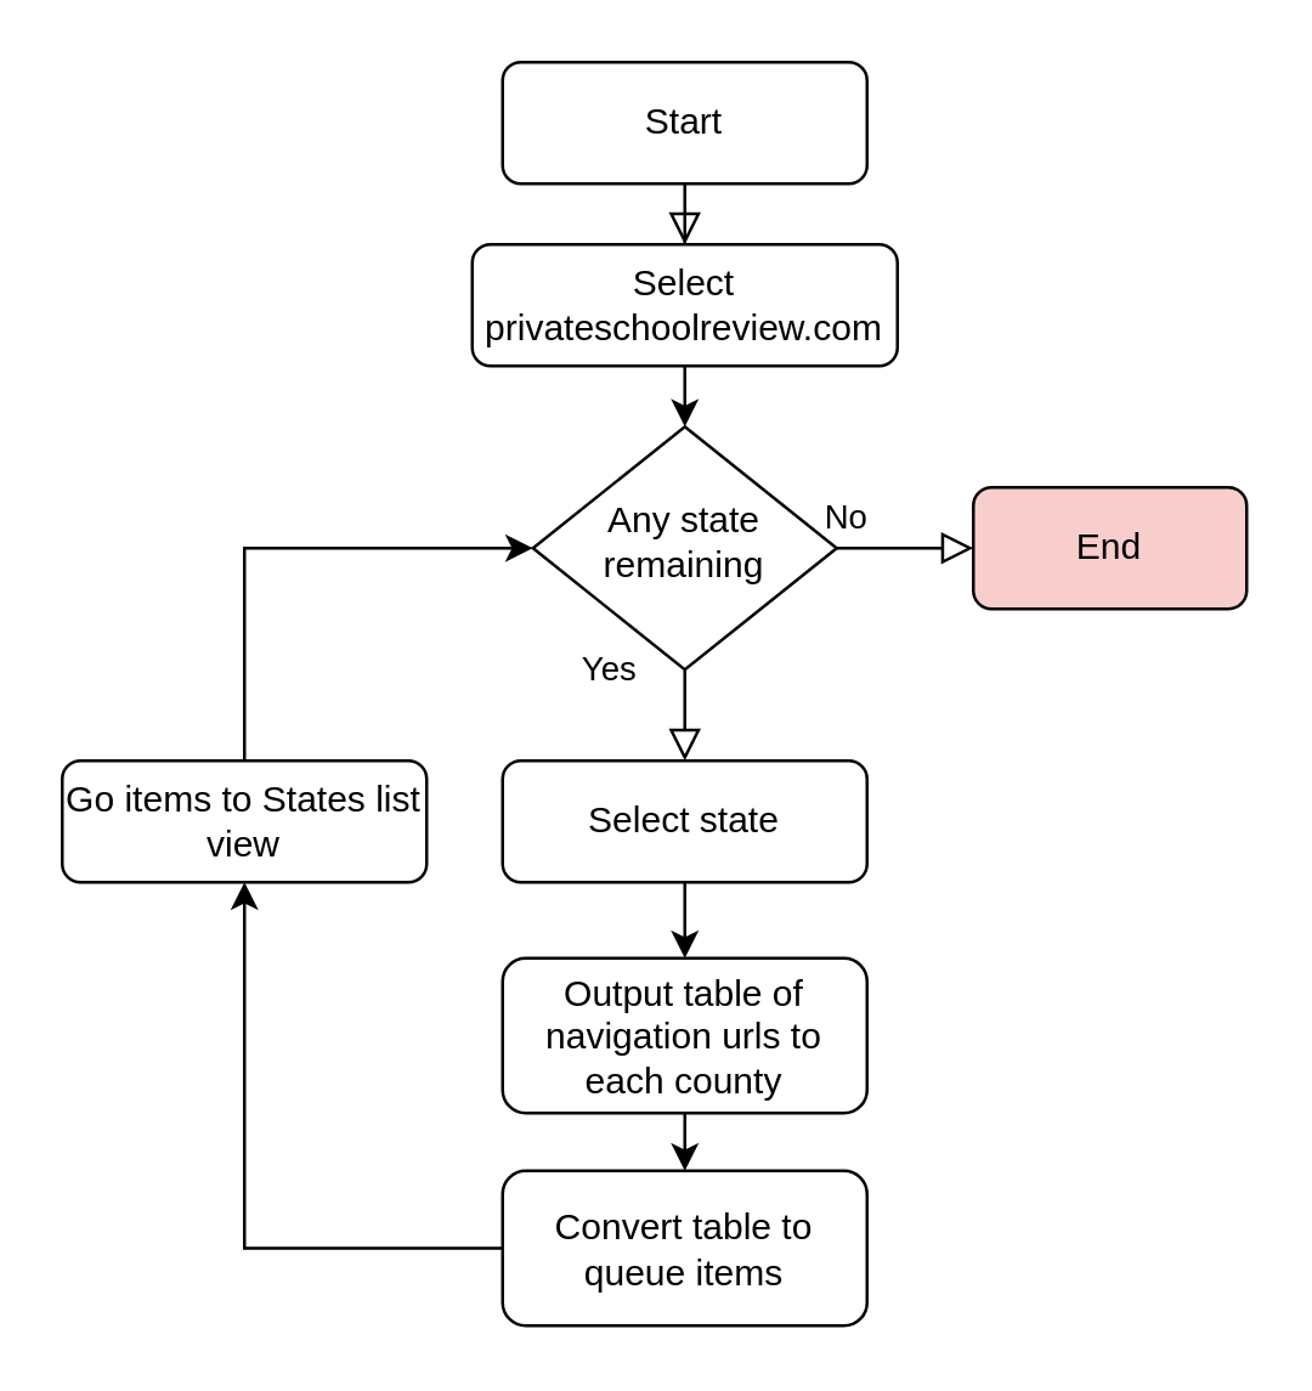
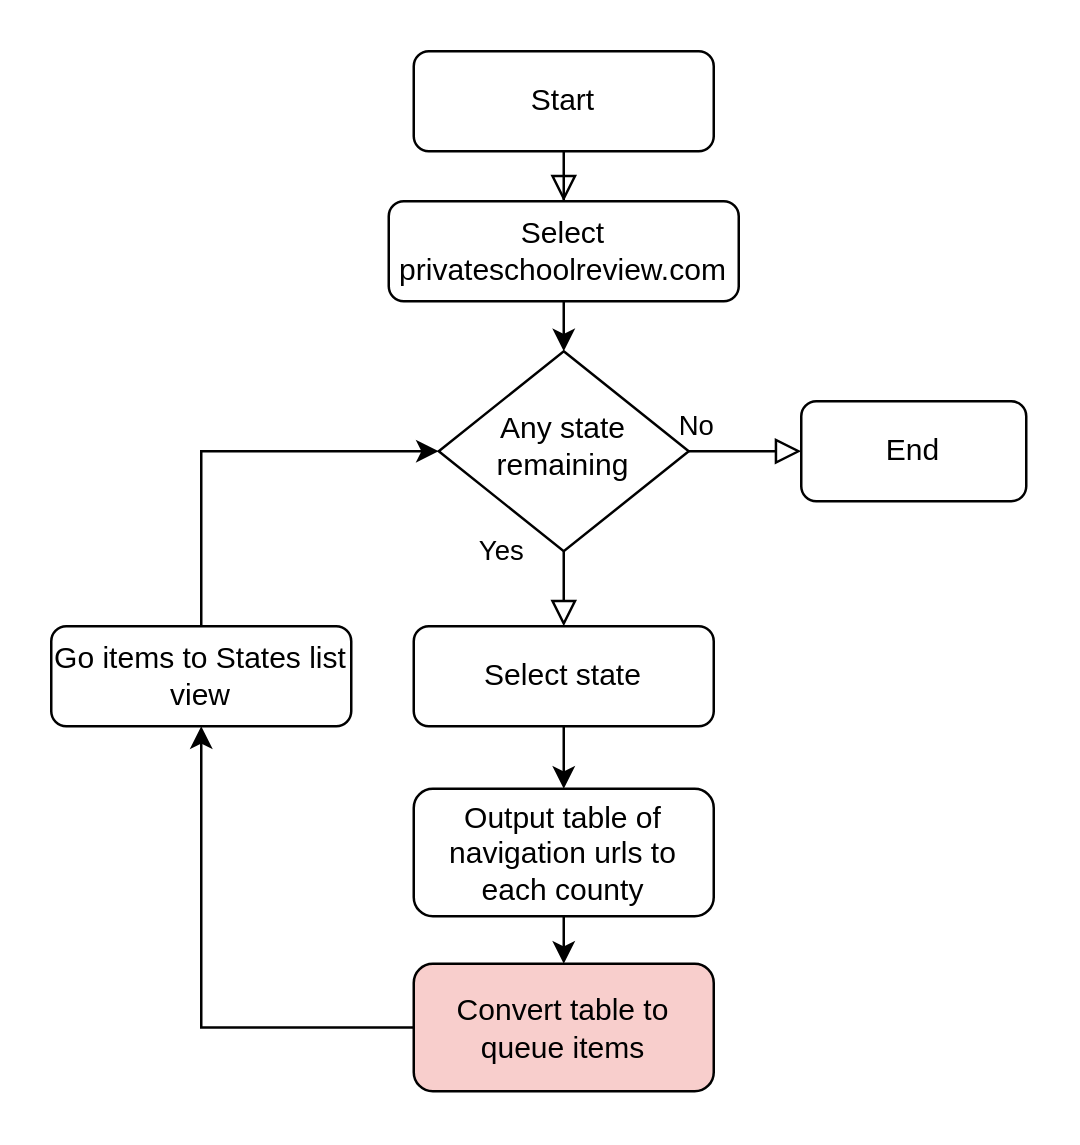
  <mxCell id="0" />
  <mxCell id="1" parent="0" />
  <mxCell id="2" value="" style="rounded=0;html=1;jettySize=auto;orthogonalLoop=1;fontSize=11;endArrow=block;endFill=0;endSize=8;strokeWidth=1;shadow=0;labelBackgroundColor=none;edgeStyle=orthogonalEdgeStyle;entryX=0.5;entryY=0;entryDx=0;entryDy=0;" parent="1" source="3" target="8" edge="1"><mxGeometry relative="1" as="geometry" /></mxCell>
  <mxCell id="3" value="Start" style="rounded=1;whiteSpace=wrap;html=1;fontSize=12;glass=0;strokeWidth=1;shadow=0;" parent="1" vertex="1"><mxGeometry x="165" y="20" width="120" height="40" as="geometry" /></mxCell>
  <mxCell id="4" value="Yes" style="rounded=0;html=1;jettySize=auto;orthogonalLoop=1;fontSize=11;endArrow=block;endFill=0;endSize=8;strokeWidth=1;shadow=0;labelBackgroundColor=none;edgeStyle=orthogonalEdgeStyle;entryX=0.5;entryY=0;entryDx=0;entryDy=0;" parent="1" source="6" target="10" edge="1"><mxGeometry x="-1" y="-25" relative="1" as="geometry"><mxPoint as="offset" /></mxGeometry></mxCell>
  <mxCell id="5" value="No" style="edgeStyle=orthogonalEdgeStyle;rounded=0;html=1;jettySize=auto;orthogonalLoop=1;fontSize=11;endArrow=block;endFill=0;endSize=8;strokeWidth=1;shadow=0;labelBackgroundColor=none;entryX=0;entryY=0.5;entryDx=0;entryDy=0;" parent="1" source="6" target="11" edge="1"><mxGeometry x="-0.873" y="10" relative="1" as="geometry"><mxPoint as="offset" /><mxPoint x="400" y="180" as="targetPoint" /></mxGeometry></mxCell>
  <mxCell id="6" value="Any state remaining" style="rhombus;whiteSpace=wrap;html=1;shadow=0;fontFamily=Helvetica;fontSize=12;align=center;strokeWidth=1;spacing=6;spacingTop=-4;" parent="1" vertex="1"><mxGeometry x="175" y="140" width="100" height="80" as="geometry" /></mxCell>
  <mxCell id="7" style="edgeStyle=orthogonalEdgeStyle;rounded=0;orthogonalLoop=1;jettySize=auto;html=1;exitX=0.5;exitY=1;exitDx=0;exitDy=0;entryX=0.5;entryY=0;entryDx=0;entryDy=0;" parent="1" source="8" target="6" edge="1"><mxGeometry relative="1" as="geometry" /></mxCell>
  <mxCell id="8" value="Select privateschoolreview.com" style="rounded=1;whiteSpace=wrap;html=1;fontSize=12;glass=0;strokeWidth=1;shadow=0;" parent="1" vertex="1"><mxGeometry x="155" y="80" width="140" height="40" as="geometry" /></mxCell>
  <mxCell id="9" style="edgeStyle=orthogonalEdgeStyle;rounded=0;orthogonalLoop=1;jettySize=auto;html=1;exitX=0.5;exitY=1;exitDx=0;exitDy=0;entryX=0.5;entryY=0;entryDx=0;entryDy=0;" edge="1" parent="1" source="10" target="15"><mxGeometry relative="1" as="geometry" /></mxCell>
  <mxCell id="10" value="Select state" style="rounded=1;whiteSpace=wrap;html=1;fontSize=12;glass=0;strokeWidth=1;shadow=0;" parent="1" vertex="1"><mxGeometry x="165" y="250" width="120" height="40" as="geometry" /></mxCell>
- <mxCell id="11" value="End" style="rounded=1;whiteSpace=wrap;html=1;fontSize=12;glass=0;strokeWidth=1;shadow=0;fillColor=#f8cecc;" parent="1" vertex="1"><mxGeometry x="320" y="160" width="90" height="40" as="geometry" /></mxCell>
+ <mxCell id="11" value="End" style="rounded=1;whiteSpace=wrap;html=1;fontSize=12;glass=0;strokeWidth=1;shadow=0;" parent="1" vertex="1"><mxGeometry x="320" y="160" width="90" height="40" as="geometry" /></mxCell>
  <mxCell id="12" style="edgeStyle=orthogonalEdgeStyle;rounded=0;orthogonalLoop=1;jettySize=auto;html=1;exitX=0.5;exitY=0;exitDx=0;exitDy=0;entryX=0;entryY=0.5;entryDx=0;entryDy=0;" parent="1" source="13" target="6" edge="1"><mxGeometry relative="1" as="geometry" /></mxCell>
  <mxCell id="13" value="Go items to States list view" style="rounded=1;whiteSpace=wrap;html=1;fontSize=12;glass=0;strokeWidth=1;shadow=0;" parent="1" vertex="1"><mxGeometry x="20" y="250" width="120" height="40" as="geometry" /></mxCell>
  <mxCell id="14" style="edgeStyle=orthogonalEdgeStyle;rounded=0;orthogonalLoop=1;jettySize=auto;html=1;exitX=0.5;exitY=1;exitDx=0;exitDy=0;entryX=0.5;entryY=0;entryDx=0;entryDy=0;" edge="1" parent="1" source="15" target="17"><mxGeometry relative="1" as="geometry" /></mxCell>
  <mxCell id="15" value="Output table of navigation urls to each county" style="rounded=1;whiteSpace=wrap;html=1;fontSize=12;glass=0;strokeWidth=1;shadow=0;" vertex="1" parent="1"><mxGeometry x="165" y="315" width="120" height="51" as="geometry" /></mxCell>
  <mxCell id="16" style="edgeStyle=orthogonalEdgeStyle;rounded=0;orthogonalLoop=1;jettySize=auto;html=1;exitX=0;exitY=0.5;exitDx=0;exitDy=0;entryX=0.5;entryY=1;entryDx=0;entryDy=0;" edge="1" parent="1" source="17" target="13"><mxGeometry relative="1" as="geometry" /></mxCell>
- <mxCell id="17" value="Convert table to queue items" style="rounded=1;whiteSpace=wrap;html=1;fontSize=12;glass=0;strokeWidth=1;shadow=0;" vertex="1" parent="1"><mxGeometry x="165" y="385" width="120" height="51" as="geometry" /></mxCell>
+ <mxCell id="17" value="Convert table to queue items" style="rounded=1;whiteSpace=wrap;html=1;fontSize=12;glass=0;strokeWidth=1;shadow=0;fillColor=#f8cecc;" vertex="1" parent="1"><mxGeometry x="165" y="385" width="120" height="51" as="geometry" /></mxCell>
